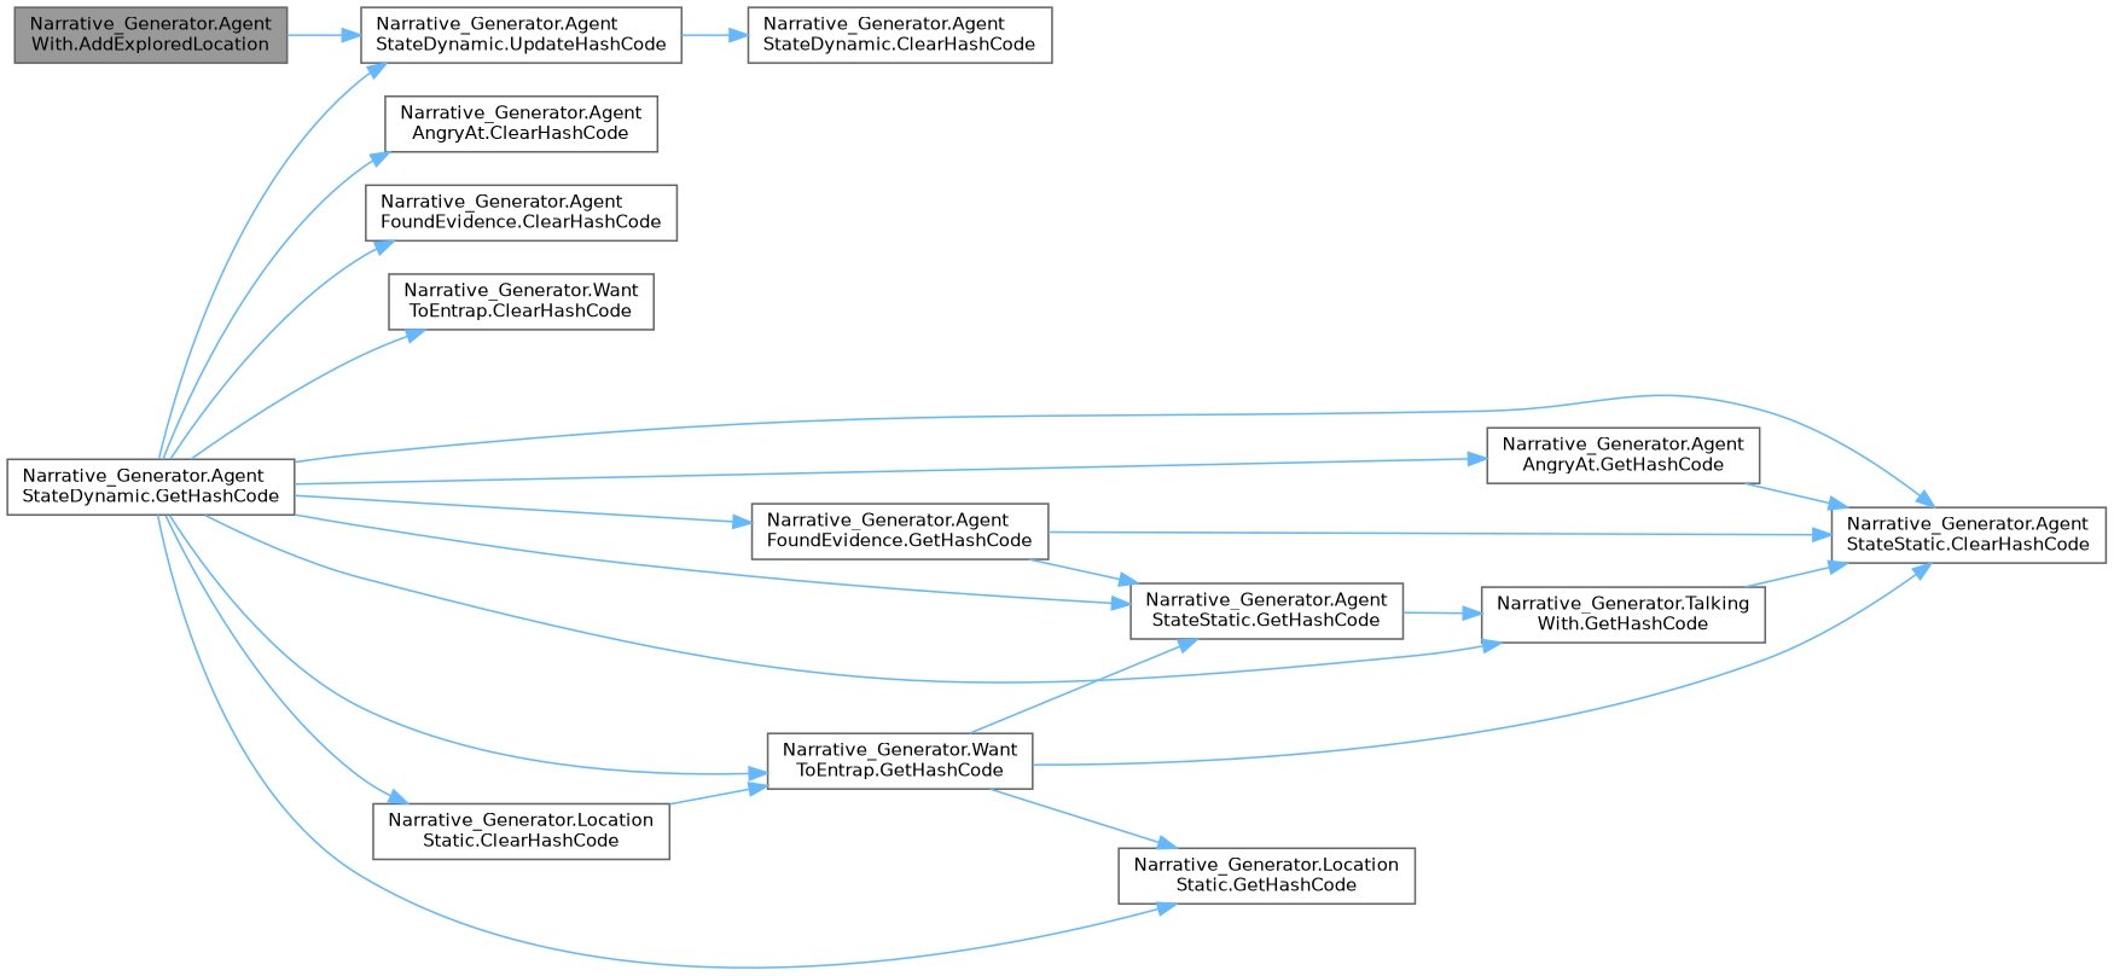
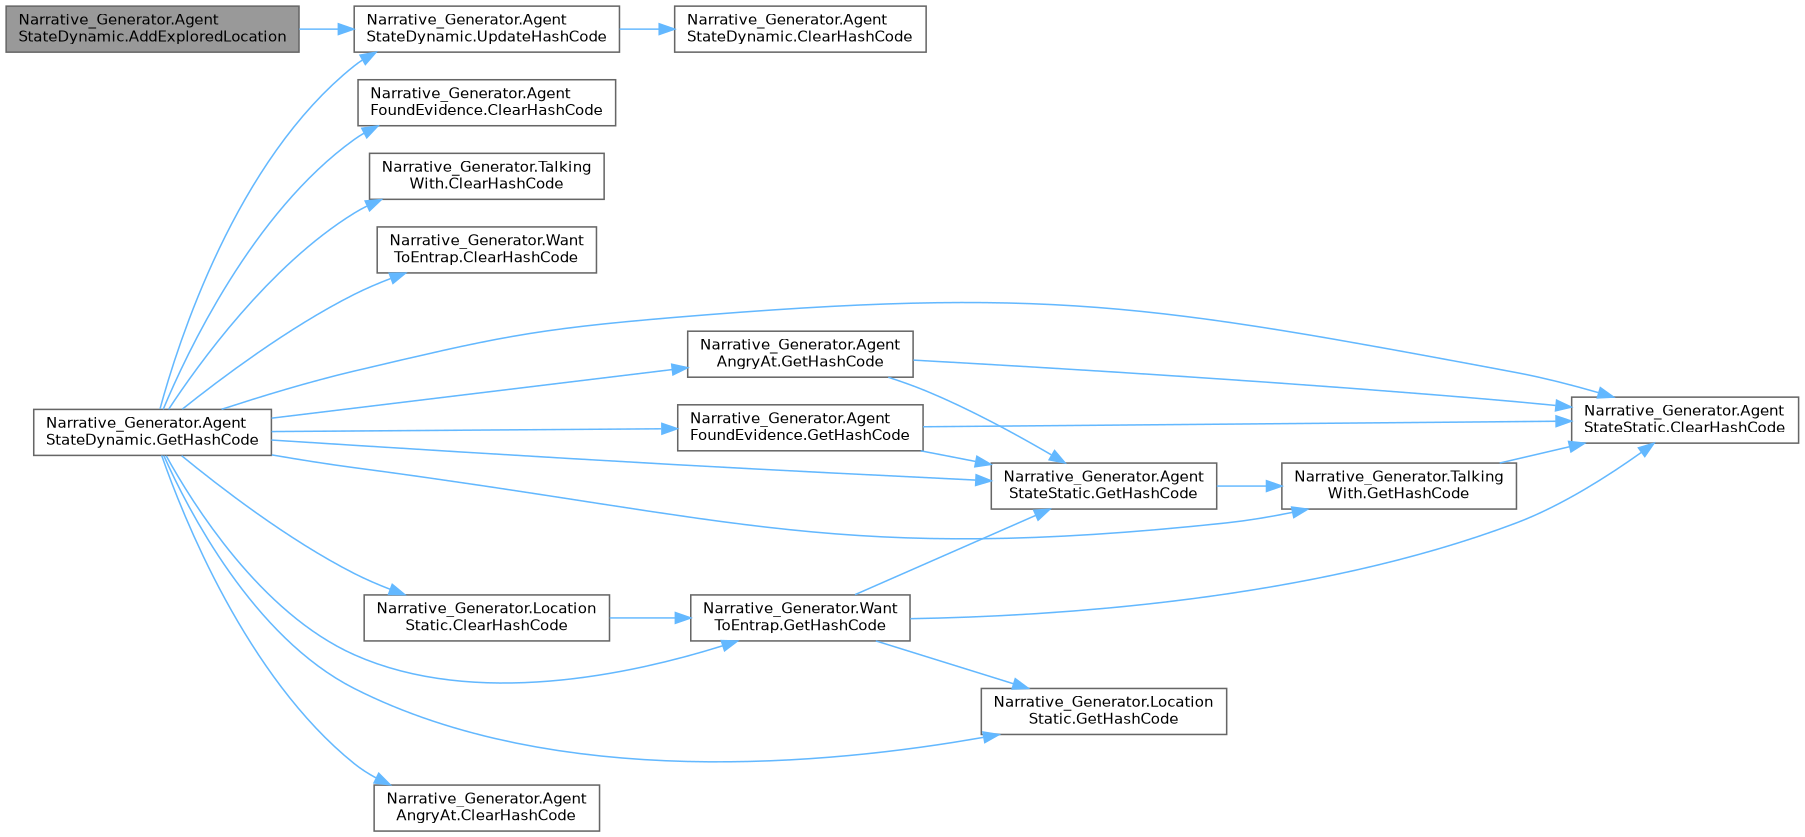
  digraph {
    rankdir=LR
    node [color=grey40 fillcolor=white fontname=Helvetica fontsize=10 shape=box style=filled]
    edge [color=steelblue1 fontname=Helvetica fontsize=10 labelfontname=Helvetica labelfontsize=10 style=solid]
-   n1 [color=gray40 fillcolor=grey60 fontcolor=black height=0.2 label="Narrative_Generator.Agent\lWith.AddExploredLocation" width=0.4]
+   n1 [color=gray40 fillcolor=grey60 fontcolor=black height=0.2 label="Narrative_Generator.Agent\lStateDynamic.AddExploredLocation" width=0.4]
    n2 [height=0.2 label="Narrative_Generator.Agent\lStateDynamic.UpdateHashCode" width=0.4]
    n3 [height=0.2 label="Narrative_Generator.Agent\lStateDynamic.ClearHashCode" width=0.4]
    n4 [height=0.2 label="Narrative_Generator.Agent\lStateDynamic.GetHashCode" width=0.4]
    n5 [height=0.2 label="Narrative_Generator.Agent\lStateStatic.ClearHashCode" width=0.4]
    n6 [height=0.2 label="Narrative_Generator.Agent\lAngryAt.ClearHashCode" width=0.4]
    n7 [height=0.2 label="Narrative_Generator.Agent\lFoundEvidence.ClearHashCode" width=0.4]
+   n8 [height=0.2 label="Narrative_Generator.Talking\lWith.ClearHashCode" width=0.4]
    n9 [height=0.2 label="Narrative_Generator.Want\lToEntrap.ClearHashCode" width=0.4]
    n10 [height=0.2 label="Narrative_Generator.Location\lStatic.ClearHashCode" width=0.4]
    n11 [height=0.2 label="Narrative_Generator.Agent\lStateStatic.GetHashCode" width=0.4]
    n12 [height=0.2 label="Narrative_Generator.Agent\lAngryAt.GetHashCode" width=0.4]
    n13 [height=0.2 label="Narrative_Generator.Agent\lFoundEvidence.GetHashCode" width=0.4]
    n14 [height=0.2 label="Narrative_Generator.Talking\lWith.GetHashCode" width=0.4]
    n15 [height=0.2 label="Narrative_Generator.Want\lToEntrap.GetHashCode" width=0.4]
    n16 [height=0.2 label="Narrative_Generator.Location\lStatic.GetHashCode" width=0.4]
    n1 -> n2
    n2 -> n3
    n4 -> n2
    n4 -> n5
    n4 -> n6
    n4 -> n7
+   n4 -> n8
    n4 -> n9
    n4 -> n10
    n4 -> n11
    n4 -> n12
    n4 -> n13
    n4 -> n14
    n4 -> n15
    n4 -> n16
    n10 -> n15
    n11 -> n14
    n12 -> n5
+   n12 -> n11
    n13 -> n5
    n13 -> n11
    n14 -> n5
    n15 -> n5
    n15 -> n11
    n15 -> n16
  }
